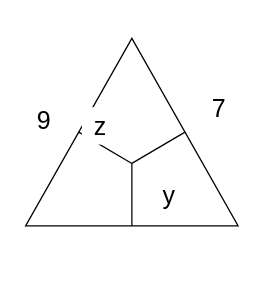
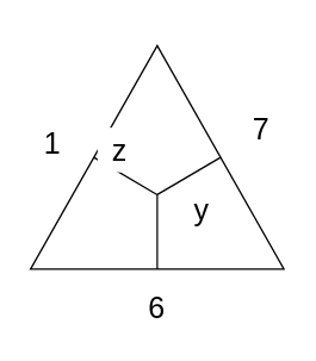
  <mxCell id="0" />
  <mxCell id="1" parent="0" />
  <mxCell id="2" value="" style="triangle;whiteSpace=wrap;html=1;rotation=-90;" parent="1" vertex="1"><mxGeometry x="30" y="20" width="150" height="170" as="geometry" /></mxCell>
  <mxCell id="3" value="" style="endArrow=none;html=1;exitX=0.5;exitY=0;exitDx=0;exitDy=0;entryX=0.333;entryY=0.5;entryDx=0;entryDy=0;entryPerimeter=0;" parent="1" source="2" target="2" edge="1"><mxGeometry width="50" height="50" relative="1" as="geometry"><mxPoint x="40" y="170" as="sourcePoint" /><mxPoint x="90" y="120" as="targetPoint" /></mxGeometry></mxCell>
  <mxCell id="4" value="" style="endArrow=none;html=1;exitX=0;exitY=0.5;exitDx=0;exitDy=0;" parent="1" source="2" edge="1"><mxGeometry width="50" height="50" relative="1" as="geometry"><mxPoint x="40" y="170" as="sourcePoint" /><mxPoint x="105" y="130" as="targetPoint" /></mxGeometry></mxCell>
  <mxCell id="5" value="" style="endArrow=none;html=1;entryX=0.5;entryY=1;entryDx=0;entryDy=0;" parent="1" target="2" edge="1"><mxGeometry width="50" height="50" relative="1" as="geometry"><mxPoint x="105" y="130" as="sourcePoint" /><mxPoint x="90" y="120" as="targetPoint" /></mxGeometry></mxCell>
  <mxCell id="6" value="&lt;font style=&quot;font-size: 20px&quot;&gt;7&lt;/font&gt;" style="rounded=0;whiteSpace=wrap;html=1;strokeColor=none;" parent="1" vertex="1"><mxGeometry x="160" y="70" width="30" height="30" as="geometry" /></mxCell>
- <mxCell id="7" value="&lt;font style=&quot;font-size: 20px&quot;&gt;y&lt;/font&gt;" style="rounded=0;whiteSpace=wrap;html=1;strokeColor=none;" parent="1" vertex="1"><mxGeometry x="120" y="140" width="30" height="30" as="geometry" /></mxCell>
+ <mxCell id="7" value="&lt;font style=&quot;font-size: 20px&quot;&gt;y&lt;/font&gt;" style="rounded=0;whiteSpace=wrap;html=1;strokeColor=none;" parent="1" vertex="1"><mxGeometry x="120" y="125" width="30" height="30" as="geometry" /></mxCell>
  <mxCell id="8" value="&lt;font style=&quot;font-size: 20px&quot;&gt;z&lt;/font&gt;" style="rounded=0;whiteSpace=wrap;html=1;strokeColor=none;" vertex="1" parent="1"><mxGeometry x="65" y="85" width="30" height="30" as="geometry" /></mxCell>
- <mxCell id="9" value="&lt;font style=&quot;font-size: 20px&quot;&gt;9&lt;/font&gt;" style="rounded=0;whiteSpace=wrap;html=1;strokeColor=none;" vertex="1" parent="1"><mxGeometry x="20" y="80" width="30" height="30" as="geometry" /></mxCell>
+ <mxCell id="9" value="&lt;font style=&quot;font-size: 20px&quot;&gt;1&lt;/font&gt;" style="rounded=0;whiteSpace=wrap;html=1;strokeColor=none;" vertex="1" parent="1"><mxGeometry x="20" y="80" width="30" height="30" as="geometry" /></mxCell>
+ <mxCell id="10" value="&lt;font style=&quot;font-size: 20px&quot;&gt;6&lt;/font&gt;" style="rounded=0;whiteSpace=wrap;html=1;strokeColor=none;" vertex="1" parent="1"><mxGeometry x="90" y="190" width="30" height="30" as="geometry" /></mxCell>
